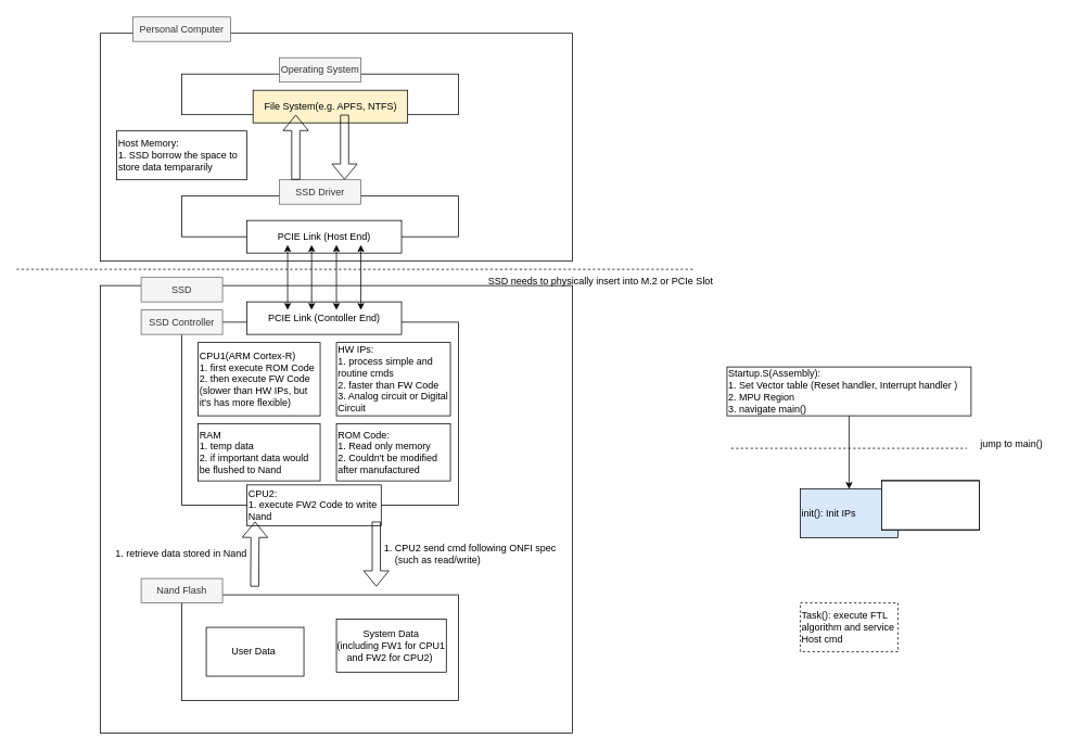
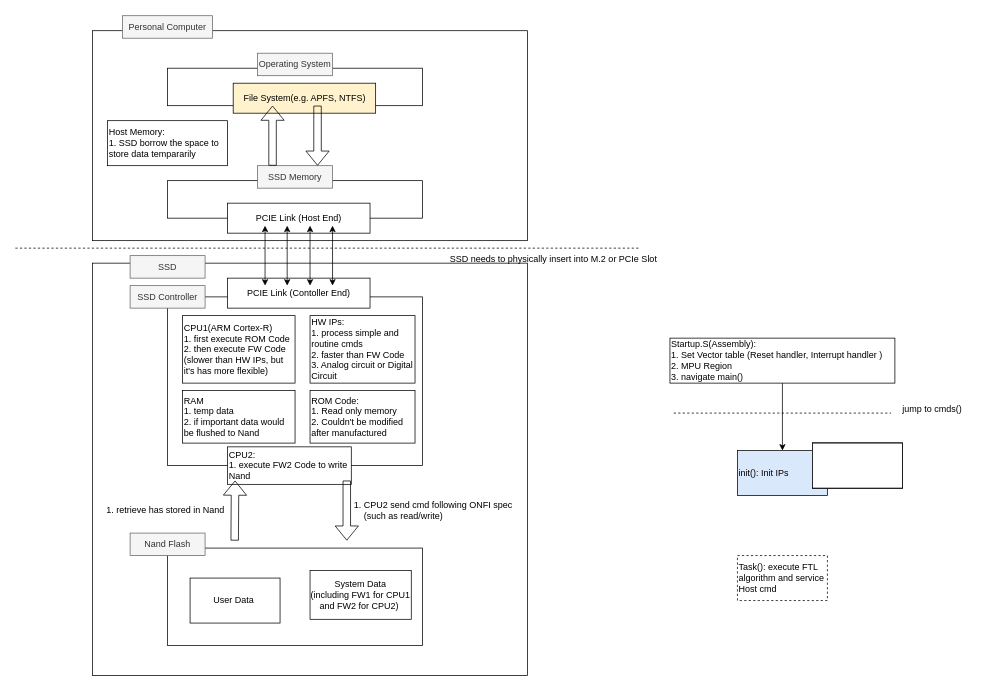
  <mxCell id="0" />
  <mxCell id="1" parent="0" />
  <mxCell id="2" value="" style="rounded=0;whiteSpace=wrap;html=1;" vertex="1" parent="1"><mxGeometry x="123" y="40" width="580" height="280" as="geometry" /></mxCell>
  <mxCell id="3" value="" style="rounded=0;whiteSpace=wrap;html=1;" vertex="1" parent="1"><mxGeometry x="123" y="350" width="580" height="550" as="geometry" /></mxCell>
  <mxCell id="4" value="" style="edgeStyle=none;html=1;" edge="1" parent="1" source="5" target="6"><mxGeometry relative="1" as="geometry" /></mxCell>
  <mxCell id="5" value="Startup.S(Assembly):&amp;nbsp;&lt;div&gt;1. Set Vector table (Reset handler, Interrupt handler )&lt;/div&gt;&lt;div&gt;2. MPU Region&lt;/div&gt;&lt;div style=&quot;&quot;&gt;3. navigate main()&lt;/div&gt;" style="rounded=0;whiteSpace=wrap;html=1;align=left;" vertex="1" parent="1"><mxGeometry x="893" y="450" width="300" height="60" as="geometry" /></mxCell>
  <mxCell id="6" value="init(): Init IPs" style="whiteSpace=wrap;html=1;align=left;rounded=0;fillColor=#dae8fc;" vertex="1" parent="1"><mxGeometry x="983" y="600" width="120" height="60" as="geometry" /></mxCell>
  <mxCell id="7" value="" style="endArrow=none;dashed=1;html=1;" edge="1" parent="1"><mxGeometry width="50" height="50" relative="1" as="geometry"><mxPoint x="898" y="550" as="sourcePoint" /><mxPoint x="1188" y="550" as="targetPoint" /></mxGeometry></mxCell>
- <mxCell id="8" value="jump to main()" style="text;html=1;align=center;verticalAlign=middle;whiteSpace=wrap;rounded=0;" vertex="1" parent="1"><mxGeometry x="1193" y="530" width="100" height="30" as="geometry" /></mxCell>
+ <mxCell id="8" value="jump to cmds()" style="text;html=1;align=center;verticalAlign=middle;whiteSpace=wrap;rounded=0;" vertex="1" parent="1"><mxGeometry x="1193" y="530" width="100" height="30" as="geometry" /></mxCell>
  <mxCell id="9" value="Task(): execute FTL algorithm and service Host cmd" style="whiteSpace=wrap;html=1;align=left;rounded=0;dashed=1;" vertex="1" parent="1"><mxGeometry x="983" y="740" width="120" height="60" as="geometry" /></mxCell>
  <mxCell id="10" value="" style="rounded=0;whiteSpace=wrap;html=1;" vertex="1" parent="1"><mxGeometry x="1083" y="590" width="120" height="60" as="geometry" /></mxCell>
  <mxCell id="11" value="" style="rounded=0;whiteSpace=wrap;html=1;" vertex="1" parent="1"><mxGeometry x="1083" y="590" width="120" height="60" as="geometry" /></mxCell>
  <mxCell id="12" value="" style="rounded=0;whiteSpace=wrap;html=1;" vertex="1" parent="1"><mxGeometry x="1083" y="590" width="120" height="60" as="geometry" /></mxCell>
  <mxCell id="13" value="" style="rounded=0;whiteSpace=wrap;html=1;" vertex="1" parent="1"><mxGeometry x="1083" y="590" width="120" height="60" as="geometry" /></mxCell>
  <mxCell id="14" value="" style="rounded=0;whiteSpace=wrap;html=1;align=left;" vertex="1" parent="1"><mxGeometry x="223" y="395" width="340" height="225" as="geometry" /></mxCell>
  <mxCell id="15" value="CPU1(ARM Cortex-R)&lt;div&gt;1. first execute ROM Code&lt;/div&gt;&lt;div&gt;2. then execute FW Code (slower than HW IPs, but it's has more flexible)&lt;/div&gt;" style="rounded=0;whiteSpace=wrap;html=1;align=left;" vertex="1" parent="1"><mxGeometry x="243" y="420" width="150" height="90" as="geometry" /></mxCell>
  <mxCell id="16" value="CPU2:&lt;div&gt;1. execute FW2 Code to write Nand&lt;/div&gt;" style="rounded=0;whiteSpace=wrap;html=1;align=left;" vertex="1" parent="1"><mxGeometry x="303" y="595" width="165" height="50" as="geometry" /></mxCell>
  <mxCell id="17" value="ROM Code:&lt;div&gt;1. Read only memory&lt;/div&gt;&lt;div&gt;2. Couldn't be modified after manufactured&lt;/div&gt;" style="rounded=0;whiteSpace=wrap;html=1;align=left;" vertex="1" parent="1"><mxGeometry x="413" y="520" width="140" height="70" as="geometry" /></mxCell>
  <mxCell id="18" value="" style="rounded=0;whiteSpace=wrap;html=1;align=left;" vertex="1" parent="1"><mxGeometry x="223" y="730" width="340" height="130" as="geometry" /></mxCell>
  <mxCell id="19" value="HW IPs:&amp;nbsp;&lt;div&gt;1. process simple and routine cmds&lt;/div&gt;&lt;div&gt;2. faster than FW Code&lt;/div&gt;&lt;div&gt;3. Analog circuit or Digital Circuit&lt;/div&gt;" style="rounded=0;whiteSpace=wrap;html=1;align=left;" vertex="1" parent="1"><mxGeometry x="413" y="420" width="140" height="90" as="geometry" /></mxCell>
  <mxCell id="20" value="RAM&lt;div&gt;1. temp data&lt;/div&gt;&lt;div&gt;2. if important data would be flushed to Nand&lt;/div&gt;" style="rounded=0;whiteSpace=wrap;html=1;align=left;" vertex="1" parent="1"><mxGeometry x="243" y="520" width="150" height="70" as="geometry" /></mxCell>
  <mxCell id="21" value="" style="shape=flexArrow;endArrow=classic;html=1;" edge="1" parent="1"><mxGeometry width="50" height="50" relative="1" as="geometry"><mxPoint x="462" y="640" as="sourcePoint" /><mxPoint x="462" y="720" as="targetPoint" /></mxGeometry></mxCell>
  <mxCell id="22" value="" style="shape=flexArrow;endArrow=classic;html=1;" edge="1" parent="1"><mxGeometry width="50" height="50" relative="1" as="geometry"><mxPoint x="312.5" y="720" as="sourcePoint" /><mxPoint x="313" y="640" as="targetPoint" /></mxGeometry></mxCell>
  <mxCell id="23" value="SSD Controller" style="text;html=1;align=center;verticalAlign=middle;whiteSpace=wrap;rounded=0;fillColor=#f5f5f5;fontColor=#333333;strokeColor=#666666;" vertex="1" parent="1"><mxGeometry x="173" y="380" width="100" height="30" as="geometry" /></mxCell>
  <mxCell id="24" value="Nand Flash" style="text;html=1;align=center;verticalAlign=middle;whiteSpace=wrap;rounded=0;fillColor=#f5f5f5;fontColor=#333333;strokeColor=#666666;" vertex="1" parent="1"><mxGeometry x="173" y="710" width="100" height="30" as="geometry" /></mxCell>
  <mxCell id="25" value="User Data&amp;nbsp;" style="rounded=0;whiteSpace=wrap;html=1;" vertex="1" parent="1"><mxGeometry x="253" y="770" width="120" height="60" as="geometry" /></mxCell>
  <mxCell id="26" value="System Data&lt;div&gt;(including FW1 for CPU1 and FW2 for CPU2)&amp;nbsp;&lt;/div&gt;" style="rounded=0;whiteSpace=wrap;html=1;" vertex="1" parent="1"><mxGeometry x="413" y="760" width="135" height="65" as="geometry" /></mxCell>
  <mxCell id="27" value="" style="rounded=0;whiteSpace=wrap;html=1;" vertex="1" parent="1"><mxGeometry x="223" y="240" width="340" height="50" as="geometry" /></mxCell>
- <mxCell id="28" value="SSD Driver" style="text;html=1;align=center;verticalAlign=middle;whiteSpace=wrap;rounded=0;fillColor=#f5f5f5;fontColor=#333333;strokeColor=#666666;" vertex="1" parent="1"><mxGeometry x="343" y="220" width="100" height="30" as="geometry" /></mxCell>
+ <mxCell id="28" value="SSD Memory" style="text;html=1;align=center;verticalAlign=middle;whiteSpace=wrap;rounded=0;fillColor=#f5f5f5;fontColor=#333333;strokeColor=#666666;" vertex="1" parent="1"><mxGeometry x="343" y="220" width="100" height="30" as="geometry" /></mxCell>
  <mxCell id="29" value="PCIE Link (Host End)" style="rounded=0;whiteSpace=wrap;html=1;" vertex="1" parent="1"><mxGeometry x="303" y="270" width="190" height="40" as="geometry" /></mxCell>
  <mxCell id="30" value="PCIE Link (Contoller End)" style="rounded=0;whiteSpace=wrap;html=1;" vertex="1" parent="1"><mxGeometry x="303" y="370" width="190" height="40" as="geometry" /></mxCell>
  <mxCell id="31" value="" style="endArrow=classic;startArrow=classic;html=1;" edge="1" parent="1"><mxGeometry width="50" height="50" relative="1" as="geometry"><mxPoint x="353" y="380" as="sourcePoint" /><mxPoint x="353" y="300" as="targetPoint" /></mxGeometry></mxCell>
  <mxCell id="32" value="" style="endArrow=classic;startArrow=classic;html=1;" edge="1" parent="1"><mxGeometry width="50" height="50" relative="1" as="geometry"><mxPoint x="382.5" y="380" as="sourcePoint" /><mxPoint x="382.5" y="300" as="targetPoint" /></mxGeometry></mxCell>
  <mxCell id="33" value="" style="endArrow=classic;startArrow=classic;html=1;" edge="1" parent="1"><mxGeometry width="50" height="50" relative="1" as="geometry"><mxPoint x="413" y="380" as="sourcePoint" /><mxPoint x="413" y="300" as="targetPoint" /></mxGeometry></mxCell>
  <mxCell id="34" value="" style="endArrow=classic;startArrow=classic;html=1;" edge="1" parent="1"><mxGeometry width="50" height="50" relative="1" as="geometry"><mxPoint x="443" y="380" as="sourcePoint" /><mxPoint x="443" y="300" as="targetPoint" /></mxGeometry></mxCell>
  <mxCell id="35" value="&lt;ol&gt;&lt;li&gt;CPU2 send cmd following ONFI spec &lt;br&gt;(such as read/write)&lt;/li&gt;&lt;/ol&gt;" style="text;html=1;align=left;verticalAlign=middle;whiteSpace=wrap;rounded=0;" vertex="1" parent="1"><mxGeometry x="443" y="660" width="300" height="40" as="geometry" /></mxCell>
- <mxCell id="36" value="&lt;ol&gt;&lt;li&gt;retrieve data stored in Nand&lt;/li&gt;&lt;/ol&gt;" style="text;html=1;align=left;verticalAlign=middle;whiteSpace=wrap;rounded=0;" vertex="1" parent="1"><mxGeometry x="113" y="660" width="300" height="40" as="geometry" /></mxCell>
+ <mxCell id="36" value="&lt;ol&gt;&lt;li&gt;retrieve has stored in Nand&lt;/li&gt;&lt;/ol&gt;" style="text;html=1;align=left;verticalAlign=middle;whiteSpace=wrap;rounded=0;" vertex="1" parent="1"><mxGeometry x="113" y="660" width="300" height="40" as="geometry" /></mxCell>
  <mxCell id="37" value="SSD" style="text;html=1;align=center;verticalAlign=middle;whiteSpace=wrap;rounded=0;fillColor=#f5f5f5;fontColor=#333333;strokeColor=#666666;" vertex="1" parent="1"><mxGeometry x="173" y="340" width="100" height="30" as="geometry" /></mxCell>
  <mxCell id="38" value="" style="rounded=0;whiteSpace=wrap;html=1;" vertex="1" parent="1"><mxGeometry x="223" y="90" width="340" height="50" as="geometry" /></mxCell>
  <mxCell id="39" value="Operating System" style="text;html=1;align=center;verticalAlign=middle;whiteSpace=wrap;rounded=0;fillColor=#f5f5f5;fontColor=#333333;strokeColor=#666666;" vertex="1" parent="1"><mxGeometry x="343" y="70" width="100" height="30" as="geometry" /></mxCell>
  <mxCell id="40" value="File System(e.g. APFS, NTFS)" style="rounded=0;whiteSpace=wrap;html=1;fillColor=#fff2cc;" vertex="1" parent="1"><mxGeometry x="310.5" y="110" width="190" height="40" as="geometry" /></mxCell>
  <mxCell id="41" value="Personal Computer" style="text;html=1;align=center;verticalAlign=middle;whiteSpace=wrap;rounded=0;fillColor=#f5f5f5;fontColor=#333333;strokeColor=#666666;" vertex="1" parent="1"><mxGeometry x="163" y="20" width="120" height="30" as="geometry" /></mxCell>
  <mxCell id="42" value="" style="shape=flexArrow;endArrow=classic;html=1;" edge="1" parent="1"><mxGeometry width="50" height="50" relative="1" as="geometry"><mxPoint x="423" y="140" as="sourcePoint" /><mxPoint x="423" y="220" as="targetPoint" /></mxGeometry></mxCell>
  <mxCell id="43" value="" style="shape=flexArrow;endArrow=classic;html=1;" edge="1" parent="1"><mxGeometry width="50" height="50" relative="1" as="geometry"><mxPoint x="363" y="220" as="sourcePoint" /><mxPoint x="363" y="140" as="targetPoint" /></mxGeometry></mxCell>
  <mxCell id="44" value="Host Memory:&lt;div&gt;1. SSD borrow the space to store data tempararily&lt;/div&gt;" style="rounded=0;whiteSpace=wrap;html=1;align=left;" vertex="1" parent="1"><mxGeometry x="143" y="160" width="160" height="60" as="geometry" /></mxCell>
  <mxCell id="45" value="" style="endArrow=none;dashed=1;html=1;" edge="1" parent="1"><mxGeometry width="50" height="50" relative="1" as="geometry"><mxPoint x="20" y="330" as="sourcePoint" /><mxPoint x="853" y="330" as="targetPoint" /></mxGeometry></mxCell>
  <mxCell id="46" value="SSD needs to physically insert into M.2 or PCIe Slot" style="text;html=1;align=center;verticalAlign=middle;whiteSpace=wrap;rounded=0;" vertex="1" parent="1"><mxGeometry x="583" y="330" width="310" height="30" as="geometry" /></mxCell>
